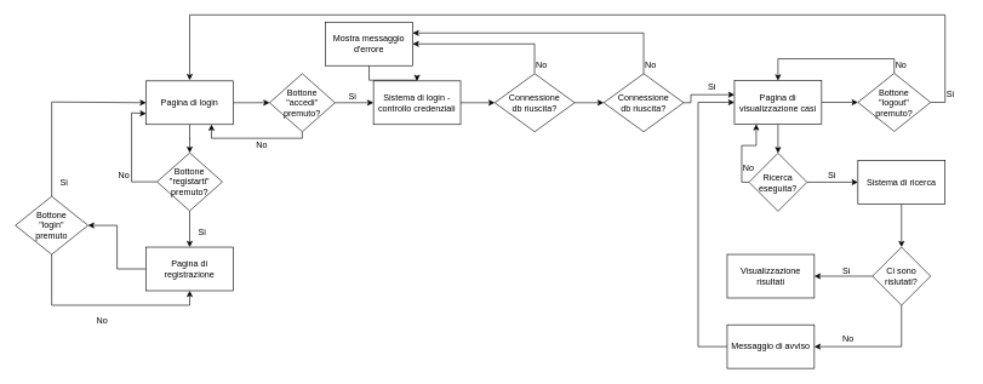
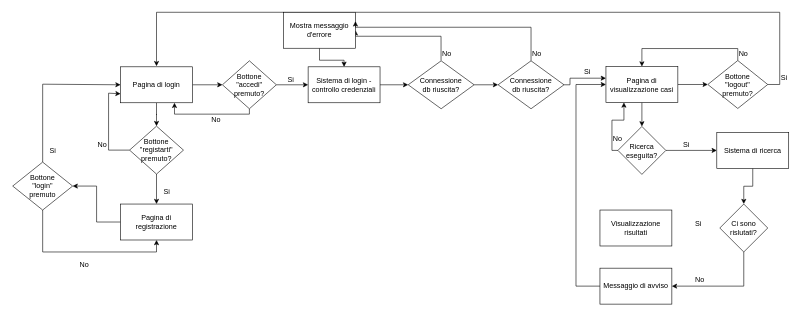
  <mxCell id="0" />
  <mxCell id="1" parent="0" />
  <mxCell id="2" value="" style="edgeStyle=orthogonalEdgeStyle;rounded=0;orthogonalLoop=1;jettySize=auto;html=1;" parent="1" source="4" target="7" edge="1"><mxGeometry relative="1" as="geometry" /></mxCell>
  <mxCell id="3" value="" style="edgeStyle=orthogonalEdgeStyle;rounded=0;orthogonalLoop=1;jettySize=auto;html=1;" edge="1" parent="1" source="4" target="27"><mxGeometry relative="1" as="geometry" /></mxCell>
  <mxCell id="4" value="Pagina di login" style="rounded=0;whiteSpace=wrap;html=1;" parent="1" vertex="1"><mxGeometry x="200" y="111" width="120" height="60" as="geometry" /></mxCell>
  <mxCell id="5" value="" style="edgeStyle=orthogonalEdgeStyle;rounded=0;orthogonalLoop=1;jettySize=auto;html=1;" edge="1" parent="1" source="7" target="38"><mxGeometry relative="1" as="geometry" /></mxCell>
  <mxCell id="6" style="edgeStyle=orthogonalEdgeStyle;rounded=0;orthogonalLoop=1;jettySize=auto;html=1;entryX=0.75;entryY=1;entryDx=0;entryDy=0;" edge="1" parent="1" source="7" target="4"><mxGeometry relative="1" as="geometry"><Array as="points"><mxPoint x="415" y="190" /><mxPoint x="290" y="190" /></Array></mxGeometry></mxCell>
  <mxCell id="7" value="&lt;div&gt;Bottone&lt;/div&gt;&lt;div&gt;&quot;accedi&quot;&lt;/div&gt;&lt;div&gt;premuto?&lt;br&gt;&lt;/div&gt;" style="rhombus;whiteSpace=wrap;html=1;" parent="1" vertex="1"><mxGeometry x="370" y="101" width="90" height="80" as="geometry" /></mxCell>
  <mxCell id="8" value="No" style="text;html=1;resizable=0;points=[];autosize=1;align=left;verticalAlign=top;spacingTop=-4;" parent="1" vertex="1"><mxGeometry x="350" y="190" width="30" height="20" as="geometry" /></mxCell>
  <mxCell id="9" value="" style="edgeStyle=orthogonalEdgeStyle;rounded=0;orthogonalLoop=1;jettySize=auto;html=1;" parent="1" source="11" target="15" edge="1"><mxGeometry relative="1" as="geometry" /></mxCell>
  <mxCell id="10" value="" style="edgeStyle=orthogonalEdgeStyle;rounded=0;orthogonalLoop=1;jettySize=auto;html=1;" edge="1" parent="1" source="11" target="20"><mxGeometry relative="1" as="geometry" /></mxCell>
  <mxCell id="11" value="Pagina di visualizzazione casi" style="rounded=0;whiteSpace=wrap;html=1;" parent="1" vertex="1"><mxGeometry x="1010" y="110.5" width="120" height="60" as="geometry" /></mxCell>
  <mxCell id="12" value="Si" style="text;html=1;resizable=0;points=[];autosize=1;align=left;verticalAlign=top;spacingTop=-4;" parent="1" vertex="1"><mxGeometry x="972" y="110" width="30" height="20" as="geometry" /></mxCell>
  <mxCell id="13" style="edgeStyle=orthogonalEdgeStyle;rounded=0;orthogonalLoop=1;jettySize=auto;html=1;exitX=1;exitY=0.5;exitDx=0;exitDy=0;" parent="1" source="15" edge="1"><mxGeometry relative="1" as="geometry"><mxPoint x="260" y="110" as="targetPoint" /><mxPoint x="790" y="80" as="sourcePoint" /><Array as="points"><mxPoint x="1300" y="141" /><mxPoint x="1300" y="20" /><mxPoint x="260" y="20" /></Array></mxGeometry></mxCell>
  <mxCell id="14" style="edgeStyle=orthogonalEdgeStyle;rounded=0;orthogonalLoop=1;jettySize=auto;html=1;exitX=0.5;exitY=0;exitDx=0;exitDy=0;entryX=0.5;entryY=0;entryDx=0;entryDy=0;" parent="1" source="15" target="11" edge="1"><mxGeometry relative="1" as="geometry" /></mxCell>
  <mxCell id="15" value="&lt;div&gt;Bottone &lt;br&gt;&lt;/div&gt;&lt;div&gt;&quot;logout&quot; &lt;br&gt;&lt;/div&gt;&lt;div&gt;premuto?&lt;/div&gt;" style="rhombus;whiteSpace=wrap;html=1;" parent="1" vertex="1"><mxGeometry x="1180" y="100.5" width="100" height="80" as="geometry" /></mxCell>
  <mxCell id="16" value="Si" style="text;html=1;resizable=0;points=[];autosize=1;align=left;verticalAlign=top;spacingTop=-4;" parent="1" vertex="1"><mxGeometry x="1300" y="120" width="30" height="20" as="geometry" /></mxCell>
  <mxCell id="17" value="No" style="text;html=1;resizable=0;points=[];autosize=1;align=left;verticalAlign=top;spacingTop=-4;" parent="1" vertex="1"><mxGeometry x="1230" y="80" width="30" height="20" as="geometry" /></mxCell>
  <mxCell id="18" value="" style="edgeStyle=orthogonalEdgeStyle;rounded=0;orthogonalLoop=1;jettySize=auto;html=1;" edge="1" parent="1" source="20" target="22"><mxGeometry relative="1" as="geometry" /></mxCell>
  <mxCell id="19" style="edgeStyle=orthogonalEdgeStyle;rounded=0;orthogonalLoop=1;jettySize=auto;html=1;exitX=0;exitY=0.5;exitDx=0;exitDy=0;entryX=0.25;entryY=1;entryDx=0;entryDy=0;" edge="1" parent="1" source="20" target="11"><mxGeometry relative="1" as="geometry"><Array as="points"><mxPoint x="1020" y="251" /><mxPoint x="1020" y="200" /><mxPoint x="1040" y="200" /></Array></mxGeometry></mxCell>
  <mxCell id="20" value="Ricerca eseguita?" style="rhombus;whiteSpace=wrap;html=1;" vertex="1" parent="1"><mxGeometry x="1030" y="210.5" width="80" height="80" as="geometry" /></mxCell>
  <mxCell id="21" value="" style="edgeStyle=orthogonalEdgeStyle;rounded=0;orthogonalLoop=1;jettySize=auto;html=1;" edge="1" parent="1" source="22" target="52"><mxGeometry relative="1" as="geometry" /></mxCell>
- <mxCell id="22" value="Sistema di ricerca" style="rounded=0;whiteSpace=wrap;html=1;" vertex="1" parent="1"><mxGeometry x="1180" y="220.5" width="120" height="60" as="geometry" /></mxCell>
+ <mxCell id="22" value="Sistema di ricerca" style="rounded=0;whiteSpace=wrap;html=1;" vertex="1" parent="1"><mxGeometry x="1195" y="220.5" width="120" height="60" as="geometry" /></mxCell>
  <mxCell id="23" value="No" style="text;html=1;resizable=0;points=[];autosize=1;align=left;verticalAlign=top;spacingTop=-4;" vertex="1" parent="1"><mxGeometry x="1020" y="221.5" width="30" height="20" as="geometry" /></mxCell>
  <mxCell id="24" value="&lt;div&gt;Si&lt;/div&gt;&lt;div&gt;&lt;br&gt;&lt;/div&gt;" style="text;html=1;resizable=0;points=[];autosize=1;align=left;verticalAlign=top;spacingTop=-4;" vertex="1" parent="1"><mxGeometry x="1137" y="231.5" width="30" height="30" as="geometry" /></mxCell>
  <mxCell id="25" value="" style="edgeStyle=orthogonalEdgeStyle;rounded=0;orthogonalLoop=1;jettySize=auto;html=1;" edge="1" parent="1" source="27" target="29"><mxGeometry relative="1" as="geometry" /></mxCell>
  <mxCell id="26" value="" style="edgeStyle=orthogonalEdgeStyle;rounded=0;orthogonalLoop=1;jettySize=auto;html=1;entryX=0;entryY=0.75;entryDx=0;entryDy=0;" edge="1" parent="1" source="27" target="4"><mxGeometry relative="1" as="geometry"><mxPoint x="120" y="251" as="targetPoint" /><Array as="points"><mxPoint x="180" y="250" /><mxPoint x="180" y="155" /></Array></mxGeometry></mxCell>
  <mxCell id="27" value="&lt;div&gt;Bottone &quot;registarti&quot;&lt;/div&gt;&lt;div&gt;premuto?&lt;br&gt;&lt;/div&gt;" style="rhombus;whiteSpace=wrap;html=1;" vertex="1" parent="1"><mxGeometry x="215" y="210" width="90" height="80" as="geometry" /></mxCell>
  <mxCell id="28" value="" style="edgeStyle=orthogonalEdgeStyle;rounded=0;orthogonalLoop=1;jettySize=auto;html=1;" edge="1" parent="1" source="29" target="33"><mxGeometry relative="1" as="geometry" /></mxCell>
  <mxCell id="29" value="Pagina di registrazione" style="rounded=0;whiteSpace=wrap;html=1;" vertex="1" parent="1"><mxGeometry x="200" y="340" width="120" height="60" as="geometry" /></mxCell>
  <mxCell id="30" value="Si" style="text;html=1;resizable=0;points=[];autosize=1;align=left;verticalAlign=top;spacingTop=-4;" vertex="1" parent="1"><mxGeometry x="270" y="310" width="30" height="20" as="geometry" /></mxCell>
  <mxCell id="31" style="edgeStyle=orthogonalEdgeStyle;rounded=0;orthogonalLoop=1;jettySize=auto;html=1;entryX=0.5;entryY=1;entryDx=0;entryDy=0;" edge="1" parent="1" source="33" target="29"><mxGeometry relative="1" as="geometry"><Array as="points"><mxPoint x="70" y="420" /><mxPoint x="260" y="420" /></Array></mxGeometry></mxCell>
  <mxCell id="32" value="" style="edgeStyle=orthogonalEdgeStyle;rounded=0;orthogonalLoop=1;jettySize=auto;html=1;entryX=0;entryY=0.5;entryDx=0;entryDy=0;" edge="1" parent="1" source="33" target="4"><mxGeometry relative="1" as="geometry"><mxPoint x="60" y="281" as="targetPoint" /><Array as="points"><mxPoint x="70" y="140" /></Array></mxGeometry></mxCell>
  <mxCell id="33" value="&lt;div&gt;Bottone &lt;br&gt;&lt;/div&gt;&lt;div&gt;&quot;login&quot; &lt;br&gt;&lt;/div&gt;&lt;div&gt;premuto&lt;/div&gt;" style="rhombus;whiteSpace=wrap;html=1;" vertex="1" parent="1"><mxGeometry x="20" y="270" width="100" height="80" as="geometry" /></mxCell>
  <mxCell id="34" value="No" style="text;html=1;resizable=0;points=[];autosize=1;align=left;verticalAlign=top;spacingTop=-4;" vertex="1" parent="1"><mxGeometry x="130" y="431" width="30" height="20" as="geometry" /></mxCell>
  <mxCell id="35" value="No" style="text;html=1;resizable=0;points=[];autosize=1;align=left;verticalAlign=top;spacingTop=-4;" vertex="1" parent="1"><mxGeometry y="231" width="30" height="20" as="geometry" x="160" /></mxCell>
  <mxCell id="36" value="Si" style="text;html=1;resizable=0;points=[];autosize=1;align=left;verticalAlign=top;spacingTop=-4;" vertex="1" parent="1"><mxGeometry x="80" y="240.5" width="30" height="20" as="geometry" /></mxCell>
  <mxCell id="37" value="" style="edgeStyle=orthogonalEdgeStyle;rounded=0;orthogonalLoop=1;jettySize=auto;html=1;" edge="1" parent="1" source="38" target="42"><mxGeometry relative="1" as="geometry" /></mxCell>
  <mxCell id="38" value="Sistema di login - controllo credenziali" style="rounded=0;whiteSpace=wrap;html=1;" vertex="1" parent="1"><mxGeometry x="513" y="111" width="120" height="60" as="geometry" /></mxCell>
  <mxCell id="39" value="Si" style="text;html=1;resizable=0;points=[];autosize=1;align=left;verticalAlign=top;spacingTop=-4;" vertex="1" parent="1"><mxGeometry x="477" y="123" width="30" height="20" as="geometry" /></mxCell>
  <mxCell id="40" style="edgeStyle=orthogonalEdgeStyle;rounded=0;orthogonalLoop=1;jettySize=auto;html=1;entryX=1;entryY=0.5;entryDx=0;entryDy=0;" edge="1" parent="1" target="45"><mxGeometry relative="1" as="geometry"><mxPoint x="565.667" y="59.833" as="targetPoint" /><mxPoint x="734.833" y="100.47" as="sourcePoint" /><Array as="points"><mxPoint x="735" y="60" /></Array></mxGeometry></mxCell>
  <mxCell id="41" value="" style="edgeStyle=orthogonalEdgeStyle;rounded=0;orthogonalLoop=1;jettySize=auto;html=1;" edge="1" parent="1" source="42" target="48"><mxGeometry relative="1" as="geometry" /></mxCell>
  <mxCell id="42" value="&lt;div&gt;Connessione&lt;/div&gt;&lt;div&gt;db riuscita?&lt;br&gt;&lt;/div&gt;" style="rhombus;whiteSpace=wrap;html=1;" vertex="1" parent="1"><mxGeometry x="680" y="101" width="110" height="80" as="geometry" /></mxCell>
  <mxCell id="43" value="No" style="text;html=1;resizable=0;points=[];autosize=1;align=left;verticalAlign=top;spacingTop=-4;" vertex="1" parent="1"><mxGeometry x="735" y="80" width="30" height="20" as="geometry" /></mxCell>
  <mxCell id="44" style="edgeStyle=orthogonalEdgeStyle;rounded=0;orthogonalLoop=1;jettySize=auto;html=1;" edge="1" parent="1" source="45" target="38"><mxGeometry relative="1" as="geometry" /></mxCell>
- <mxCell id="45" value="Mostra messaggio d'errore" style="rounded=0;whiteSpace=wrap;html=1;" vertex="1" parent="1"><mxGeometry x="447" y="30" width="120" height="60" as="geometry" /></mxCell>
+ <mxCell id="45" value="Mostra messaggio d'errore" style="rounded=0;whiteSpace=wrap;html=1;" vertex="1" parent="1"><mxGeometry x="472" y="20" width="120" height="60" as="geometry" /></mxCell>
  <mxCell id="46" style="edgeStyle=orthogonalEdgeStyle;rounded=0;orthogonalLoop=1;jettySize=auto;html=1;entryX=1;entryY=0.25;entryDx=0;entryDy=0;" edge="1" parent="1" source="48" target="45"><mxGeometry relative="1" as="geometry"><Array as="points"><mxPoint x="885" y="45" /></Array></mxGeometry></mxCell>
  <mxCell id="47" value="" style="edgeStyle=orthogonalEdgeStyle;rounded=0;orthogonalLoop=1;jettySize=auto;html=1;" edge="1" parent="1" source="48" target="11"><mxGeometry relative="1" as="geometry"><Array as="points"><mxPoint x="950" y="141" /><mxPoint x="950" y="130" /></Array></mxGeometry></mxCell>
  <mxCell id="48" value="&lt;div&gt;Connessione&lt;/div&gt;&lt;div&gt;db riuscita?&lt;br&gt;&lt;/div&gt;" style="rhombus;whiteSpace=wrap;html=1;" vertex="1" parent="1"><mxGeometry x="830" y="101" width="110" height="80" as="geometry" /></mxCell>
  <mxCell id="49" value="No" style="text;html=1;resizable=0;points=[];autosize=1;align=left;verticalAlign=top;spacingTop=-4;" vertex="1" parent="1"><mxGeometry x="885" y="80" width="30" height="20" as="geometry" /></mxCell>
- <mxCell id="50" style="edgeStyle=orthogonalEdgeStyle;rounded=0;orthogonalLoop=1;jettySize=auto;html=1;" edge="1" parent="1" source="52" target="53"><mxGeometry relative="1" as="geometry"><mxPoint x="1050" y="380" as="targetPoint" /></mxGeometry></mxCell>
  <mxCell id="51" style="edgeStyle=orthogonalEdgeStyle;rounded=0;orthogonalLoop=1;jettySize=auto;html=1;entryX=1;entryY=0.5;entryDx=0;entryDy=0;" edge="1" parent="1" source="52" target="57"><mxGeometry relative="1" as="geometry"><Array as="points"><mxPoint x="1240" y="477" /></Array></mxGeometry></mxCell>
  <mxCell id="52" value="Ci sono rislutati?" style="rhombus;whiteSpace=wrap;html=1;" vertex="1" parent="1"><mxGeometry x="1200" y="340" width="80" height="80" as="geometry" /></mxCell>
  <mxCell id="53" value="Visualizzazione risultati" style="rounded=0;whiteSpace=wrap;html=1;" vertex="1" parent="1"><mxGeometry x="1000" y="350" width="120" height="60" as="geometry" /></mxCell>
  <mxCell id="54" value="Si" style="text;html=1;resizable=0;points=[];autosize=1;align=left;verticalAlign=top;spacingTop=-4;" vertex="1" parent="1"><mxGeometry x="1157" y="363" width="30" height="20" as="geometry" /></mxCell>
  <mxCell id="55" value="No" style="text;html=1;resizable=0;points=[];autosize=1;align=left;verticalAlign=top;spacingTop=-4;" vertex="1" parent="1"><mxGeometry x="1157" y="457" width="30" height="20" as="geometry" /></mxCell>
  <mxCell id="56" style="edgeStyle=orthogonalEdgeStyle;rounded=0;orthogonalLoop=1;jettySize=auto;html=1;entryX=0;entryY=0.5;entryDx=0;entryDy=0;" edge="1" parent="1" source="57" target="11"><mxGeometry relative="1" as="geometry"><Array as="points"><mxPoint x="960" y="477" /><mxPoint x="960" y="141" /></Array></mxGeometry></mxCell>
  <mxCell id="57" value="Messaggio di avviso" style="rounded=0;whiteSpace=wrap;html=1;" vertex="1" parent="1"><mxGeometry x="1000" y="447" width="120" height="60" as="geometry" /></mxCell>
